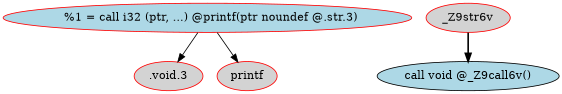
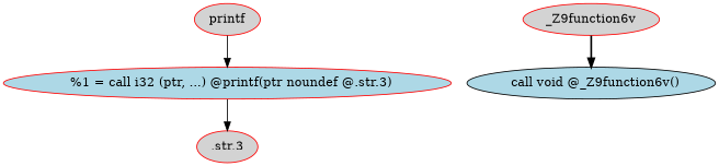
  digraph {
    node [color=red fillcolor=lightgrey style=filled]
    edge [style=solid]
    "  %1 = call i32 (ptr, ...) @printf(ptr noundef @.str.3)" [fillcolor=lightblue]
-   ".str.3" [label=".void.3"]
+   ".str.3"
    printf
-   "  call void @_Z9function6v()" [fillcolor=lightblue label="call void @_Z9call6v()" color=""]
-   _Z9function6v [label=_Z9str6v]
+   "  call void @_Z9function6v()" [fillcolor=lightblue color=""]
+   _Z9function6v
    "  %1 = call i32 (ptr, ...) @printf(ptr noundef @.str.3)" -> ".str.3"
-   "  %1 = call i32 (ptr, ...) @printf(ptr noundef @.str.3)" -> printf
+   printf -> "  %1 = call i32 (ptr, ...) @printf(ptr noundef @.str.3)"
    _Z9function6v -> "  call void @_Z9function6v()" [style=bold]
  }
